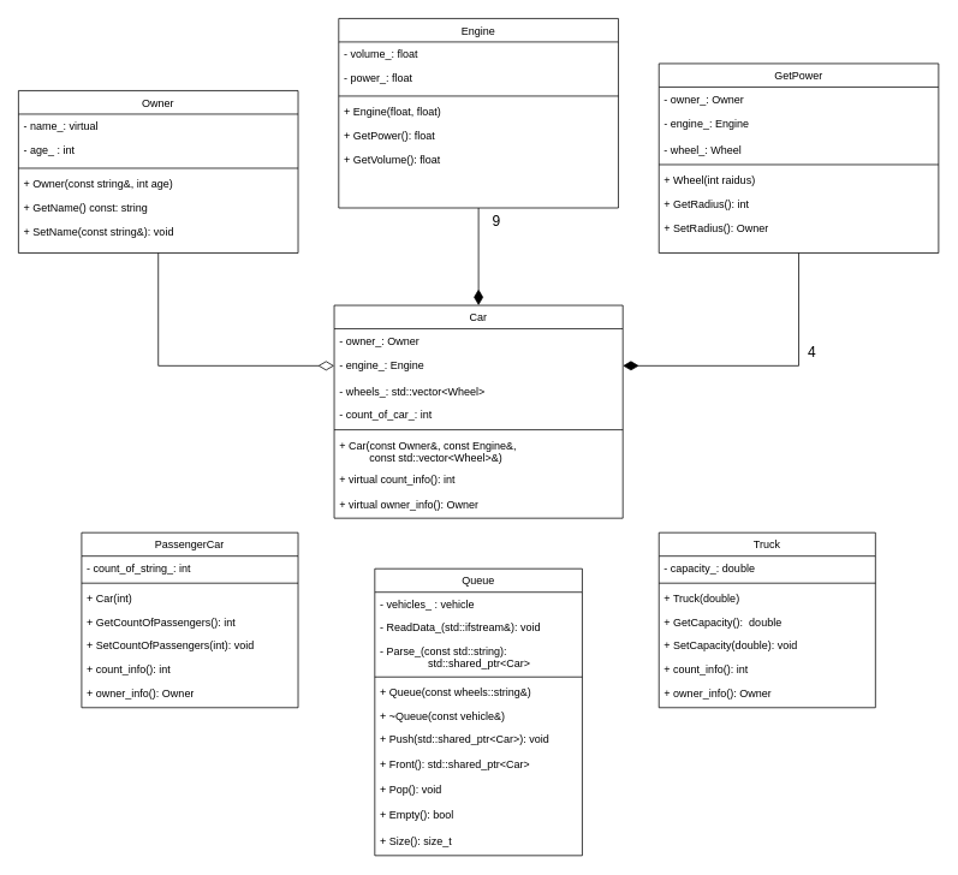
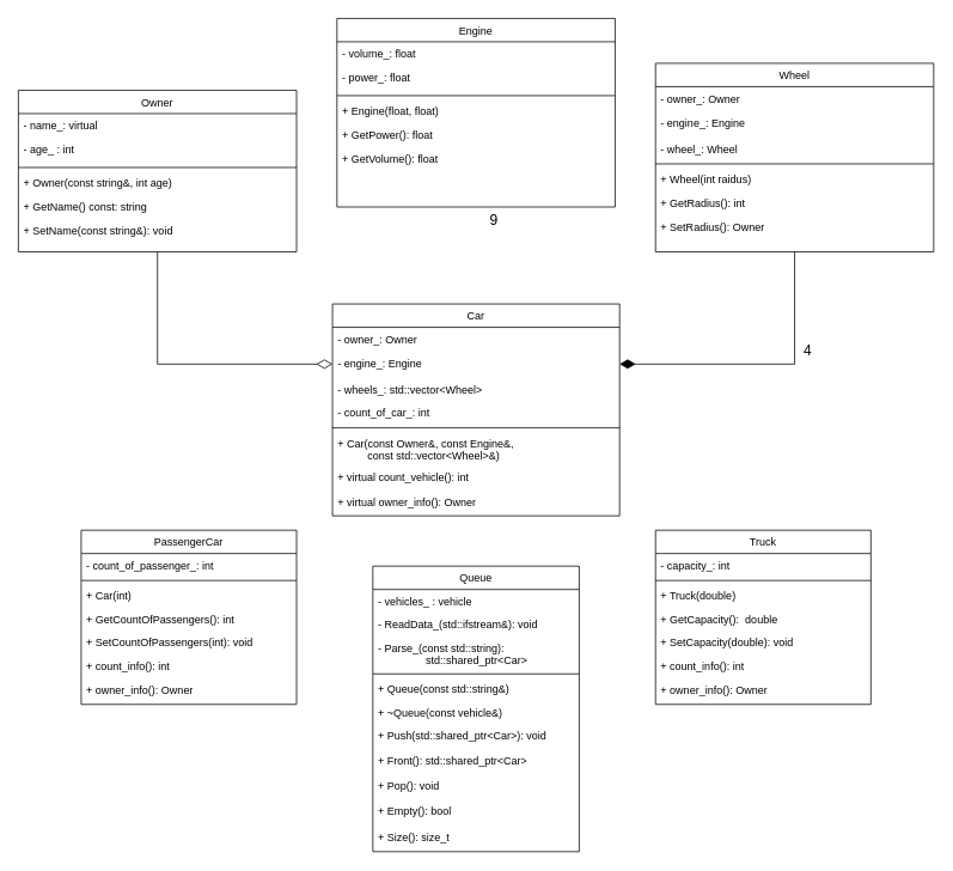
  <mxCell id="0" />
  <mxCell id="1" parent="0" />
  <mxCell id="2" value="Car" style="swimlane;fontStyle=0;align=center;verticalAlign=top;childLayout=stackLayout;horizontal=1;startSize=26;horizontalStack=0;resizeParent=1;resizeLast=0;collapsible=1;marginBottom=0;rounded=0;shadow=0;strokeWidth=1;" parent="1" vertex="1"><mxGeometry x="370" y="338" width="320" height="236" as="geometry"><mxRectangle x="550" y="140" width="160" height="26" as="alternateBounds" /></mxGeometry></mxCell>
  <mxCell id="3" value="- owner_: Owner" style="text;align=left;verticalAlign=top;spacingLeft=4;spacingRight=4;overflow=hidden;rotatable=0;points=[[0,0.5],[1,0.5]];portConstraint=eastwest;" parent="2" vertex="1"><mxGeometry y="26" width="320" height="26" as="geometry" /></mxCell>
  <mxCell id="4" value="- engine_: Engine" style="text;strokeColor=none;fillColor=none;align=left;verticalAlign=middle;spacingLeft=4;spacingRight=4;overflow=hidden;points=[[0,0.5],[1,0.5]];portConstraint=eastwest;rotatable=0;whiteSpace=wrap;html=1;" parent="2" vertex="1"><mxGeometry y="52" width="320" height="30" as="geometry" /></mxCell>
  <mxCell id="5" value="- wheels_: std::vector&lt;Wheel&gt;" style="text;align=left;verticalAlign=top;spacingLeft=4;spacingRight=4;overflow=hidden;rotatable=0;points=[[0,0.5],[1,0.5]];portConstraint=eastwest;rounded=0;shadow=0;html=0;" parent="2" vertex="1"><mxGeometry y="82" width="320" height="26" as="geometry" /></mxCell>
  <mxCell id="6" value="- count_of_car_: int" style="text;align=left;verticalAlign=top;spacingLeft=4;spacingRight=4;overflow=hidden;rotatable=0;points=[[0,0.5],[1,0.5]];portConstraint=eastwest;rounded=0;shadow=0;html=0;" vertex="1" parent="2"><mxGeometry y="108" width="320" height="26" as="geometry" /></mxCell>
  <mxCell id="7" value="" style="line;html=1;strokeWidth=1;align=left;verticalAlign=middle;spacingTop=-1;spacingLeft=3;spacingRight=3;rotatable=0;labelPosition=right;points=[];portConstraint=eastwest;" parent="2" vertex="1"><mxGeometry y="134" width="320" height="8" as="geometry" /></mxCell>
  <mxCell id="8" value="+ Car(const Owner&amp;, const Engine&amp;, &#10;          const std::vector&lt;Wheel&gt;&amp;)" style="text;align=left;verticalAlign=top;spacingLeft=4;spacingRight=4;overflow=hidden;rotatable=0;points=[[0,0.5],[1,0.5]];portConstraint=eastwest;" parent="2" vertex="1"><mxGeometry y="142" width="320" height="38" as="geometry" /></mxCell>
- <mxCell id="9" value="+ virtual count_info(): int" style="text;align=left;verticalAlign=top;spacingLeft=4;spacingRight=4;overflow=hidden;rotatable=0;points=[[0,0.5],[1,0.5]];portConstraint=eastwest;" parent="2" vertex="1"><mxGeometry y="180" width="320" height="26" as="geometry" /></mxCell>
+ <mxCell id="9" value="+ virtual count_vehicle(): int" style="text;align=left;verticalAlign=top;spacingLeft=4;spacingRight=4;overflow=hidden;rotatable=0;points=[[0,0.5],[1,0.5]];portConstraint=eastwest;" parent="2" vertex="1"><mxGeometry y="180" width="320" height="26" as="geometry" /></mxCell>
  <mxCell id="10" value="+ virtual owner_info(): Owner" style="text;strokeColor=none;fillColor=none;align=left;verticalAlign=middle;spacingLeft=4;spacingRight=4;overflow=hidden;points=[[0,0.5],[1,0.5]];portConstraint=eastwest;rotatable=0;whiteSpace=wrap;html=1;" parent="2" vertex="1"><mxGeometry y="206" width="320" height="30" as="geometry" /></mxCell>
  <mxCell id="11" value="PassengerCar" style="swimlane;fontStyle=0;align=center;verticalAlign=top;childLayout=stackLayout;horizontal=1;startSize=26;horizontalStack=0;resizeParent=1;resizeLast=0;collapsible=1;marginBottom=0;rounded=0;shadow=0;strokeWidth=1;" parent="1" vertex="1"><mxGeometry x="90" y="590" width="240" height="194" as="geometry"><mxRectangle x="550" y="140" width="160" height="26" as="alternateBounds" /></mxGeometry></mxCell>
- <mxCell id="12" value="- count_of_string_: int" style="text;align=left;verticalAlign=top;spacingLeft=4;spacingRight=4;overflow=hidden;rotatable=0;points=[[0,0.5],[1,0.5]];portConstraint=eastwest;" parent="11" vertex="1"><mxGeometry y="26" width="240" height="26" as="geometry" /></mxCell>
+ <mxCell id="12" value="- count_of_passenger_: int" style="text;align=left;verticalAlign=top;spacingLeft=4;spacingRight=4;overflow=hidden;rotatable=0;points=[[0,0.5],[1,0.5]];portConstraint=eastwest;" parent="11" vertex="1"><mxGeometry y="26" width="240" height="26" as="geometry" /></mxCell>
  <mxCell id="13" value="" style="line;html=1;strokeWidth=1;align=left;verticalAlign=middle;spacingTop=-1;spacingLeft=3;spacingRight=3;rotatable=0;labelPosition=right;points=[];portConstraint=eastwest;" parent="11" vertex="1"><mxGeometry y="52" width="240" height="8" as="geometry" /></mxCell>
  <mxCell id="14" value="+ Car(int)" style="text;align=left;verticalAlign=top;spacingLeft=4;spacingRight=4;overflow=hidden;rotatable=0;points=[[0,0.5],[1,0.5]];portConstraint=eastwest;" parent="11" vertex="1"><mxGeometry y="60" width="240" height="26" as="geometry" /></mxCell>
  <mxCell id="15" value="+ GetCountOfPassengers(): int" style="text;align=left;verticalAlign=top;spacingLeft=4;spacingRight=4;overflow=hidden;rotatable=0;points=[[0,0.5],[1,0.5]];portConstraint=eastwest;" vertex="1" parent="11"><mxGeometry y="86" width="240" height="26" as="geometry" /></mxCell>
  <mxCell id="16" value="+ SetCountOfPassengers(int): void" style="text;align=left;verticalAlign=top;spacingLeft=4;spacingRight=4;overflow=hidden;rotatable=0;points=[[0,0.5],[1,0.5]];portConstraint=eastwest;" vertex="1" parent="11"><mxGeometry y="112" width="240" height="26" as="geometry" /></mxCell>
  <mxCell id="17" value="+ count_info(): int" style="text;align=left;verticalAlign=top;spacingLeft=4;spacingRight=4;overflow=hidden;rotatable=0;points=[[0,0.5],[1,0.5]];portConstraint=eastwest;" parent="11" vertex="1"><mxGeometry y="138" width="240" height="26" as="geometry" /></mxCell>
  <mxCell id="18" value="+ owner_info(): Owner" style="text;strokeColor=none;fillColor=none;align=left;verticalAlign=middle;spacingLeft=4;spacingRight=4;overflow=hidden;points=[[0,0.5],[1,0.5]];portConstraint=eastwest;rotatable=0;whiteSpace=wrap;html=1;" parent="11" vertex="1"><mxGeometry y="164" width="240" height="30" as="geometry" /></mxCell>
  <mxCell id="19" value="Queue" style="swimlane;fontStyle=0;align=center;verticalAlign=top;childLayout=stackLayout;horizontal=1;startSize=26;horizontalStack=0;resizeParent=1;resizeLast=0;collapsible=1;marginBottom=0;rounded=0;shadow=0;strokeWidth=1;" parent="1" vertex="1"><mxGeometry x="415" y="630" width="230" height="318" as="geometry"><mxRectangle x="550" y="140" width="160" height="26" as="alternateBounds" /></mxGeometry></mxCell>
  <mxCell id="20" value="- vehicles_ : vehicle" style="text;align=left;verticalAlign=top;spacingLeft=4;spacingRight=4;overflow=hidden;rotatable=0;points=[[0,0.5],[1,0.5]];portConstraint=eastwest;" parent="19" vertex="1"><mxGeometry y="26" width="230" height="26" as="geometry" /></mxCell>
  <mxCell id="21" value="- ReadData_(std::ifstream&amp;): void" style="text;align=left;verticalAlign=top;spacingLeft=4;spacingRight=4;overflow=hidden;rotatable=0;points=[[0,0.5],[1,0.5]];portConstraint=eastwest;" vertex="1" parent="19"><mxGeometry y="52" width="230" height="26" as="geometry" /></mxCell>
  <mxCell id="22" value="- Parse_(const std::string): &#10;                std::shared_ptr&lt;Car&gt;" style="text;align=left;verticalAlign=top;spacingLeft=4;spacingRight=4;overflow=hidden;rotatable=0;points=[[0,0.5],[1,0.5]];portConstraint=eastwest;" vertex="1" parent="19"><mxGeometry y="78" width="230" height="38" as="geometry" /></mxCell>
  <mxCell id="23" value="" style="line;html=1;strokeWidth=1;align=left;verticalAlign=middle;spacingTop=-1;spacingLeft=3;spacingRight=3;rotatable=0;labelPosition=right;points=[];portConstraint=eastwest;" parent="19" vertex="1"><mxGeometry y="116" width="230" height="8" as="geometry" /></mxCell>
- <mxCell id="24" value="+ Queue(const wheels::string&amp;)" style="text;align=left;verticalAlign=top;spacingLeft=4;spacingRight=4;overflow=hidden;rotatable=0;points=[[0,0.5],[1,0.5]];portConstraint=eastwest;" vertex="1" parent="19"><mxGeometry y="124" width="230" height="26" as="geometry" /></mxCell>
+ <mxCell id="24" value="+ Queue(const std::string&amp;)" style="text;align=left;verticalAlign=top;spacingLeft=4;spacingRight=4;overflow=hidden;rotatable=0;points=[[0,0.5],[1,0.5]];portConstraint=eastwest;" vertex="1" parent="19"><mxGeometry y="124" width="230" height="26" as="geometry" /></mxCell>
  <mxCell id="25" value="+ ~Queue(const vehicle&amp;)" style="text;align=left;verticalAlign=top;spacingLeft=4;spacingRight=4;overflow=hidden;rotatable=0;points=[[0,0.5],[1,0.5]];portConstraint=eastwest;" vertex="1" parent="19"><mxGeometry y="150" width="230" height="26" as="geometry" /></mxCell>
  <mxCell id="26" value="+ Push(std::shared_ptr&lt;Car&gt;): void" style="text;align=left;verticalAlign=top;spacingLeft=4;spacingRight=4;overflow=hidden;rotatable=0;points=[[0,0.5],[1,0.5]];portConstraint=eastwest;" parent="19" vertex="1"><mxGeometry y="176" width="230" height="26" as="geometry" /></mxCell>
  <mxCell id="27" value="+ F&lt;span style=&quot;background-color: transparent; color: light-dark(rgb(0, 0, 0), rgb(255, 255, 255));&quot;&gt;ront(): std::shared_ptr&amp;lt;Car&amp;gt;&lt;/span&gt;" style="text;strokeColor=none;fillColor=none;align=left;verticalAlign=middle;spacingLeft=4;spacingRight=4;overflow=hidden;points=[[0,0.5],[1,0.5]];portConstraint=eastwest;rotatable=0;whiteSpace=wrap;html=1;" vertex="1" parent="19"><mxGeometry y="202" width="230" height="30" as="geometry" /></mxCell>
  <mxCell id="28" value="+ Pop(): void" style="text;align=left;verticalAlign=top;spacingLeft=4;spacingRight=4;overflow=hidden;rotatable=0;points=[[0,0.5],[1,0.5]];portConstraint=eastwest;" parent="19" vertex="1"><mxGeometry y="232" width="230" height="26" as="geometry" /></mxCell>
  <mxCell id="29" value="+ Empty(): bool" style="text;strokeColor=none;fillColor=none;align=left;verticalAlign=middle;spacingLeft=4;spacingRight=4;overflow=hidden;points=[[0,0.5],[1,0.5]];portConstraint=eastwest;rotatable=0;whiteSpace=wrap;html=1;" vertex="1" parent="19"><mxGeometry y="258" width="230" height="30" as="geometry" /></mxCell>
  <mxCell id="30" value="+ Size(): size_t" style="text;strokeColor=none;fillColor=none;align=left;verticalAlign=middle;spacingLeft=4;spacingRight=4;overflow=hidden;points=[[0,0.5],[1,0.5]];portConstraint=eastwest;rotatable=0;whiteSpace=wrap;html=1;" parent="19" vertex="1"><mxGeometry y="288" width="230" height="30" as="geometry" /></mxCell>
  <mxCell id="31" value="Truck" style="swimlane;fontStyle=0;align=center;verticalAlign=top;childLayout=stackLayout;horizontal=1;startSize=26;horizontalStack=0;resizeParent=1;resizeLast=0;collapsible=1;marginBottom=0;rounded=0;shadow=0;strokeWidth=1;" parent="1" vertex="1"><mxGeometry x="730" y="590" width="240" height="194" as="geometry"><mxRectangle x="550" y="140" width="160" height="26" as="alternateBounds" /></mxGeometry></mxCell>
- <mxCell id="32" value="- capacity_: double" style="text;align=left;verticalAlign=top;spacingLeft=4;spacingRight=4;overflow=hidden;rotatable=0;points=[[0,0.5],[1,0.5]];portConstraint=eastwest;" parent="31" vertex="1"><mxGeometry y="26" width="240" height="26" as="geometry" /></mxCell>
+ <mxCell id="32" value="- capacity_: int" style="text;align=left;verticalAlign=top;spacingLeft=4;spacingRight=4;overflow=hidden;rotatable=0;points=[[0,0.5],[1,0.5]];portConstraint=eastwest;" parent="31" vertex="1"><mxGeometry y="26" width="240" height="26" as="geometry" /></mxCell>
  <mxCell id="33" value="" style="line;html=1;strokeWidth=1;align=left;verticalAlign=middle;spacingTop=-1;spacingLeft=3;spacingRight=3;rotatable=0;labelPosition=right;points=[];portConstraint=eastwest;" parent="31" vertex="1"><mxGeometry y="52" width="240" height="8" as="geometry" /></mxCell>
  <mxCell id="34" value="+ Truck(double)" style="text;align=left;verticalAlign=top;spacingLeft=4;spacingRight=4;overflow=hidden;rotatable=0;points=[[0,0.5],[1,0.5]];portConstraint=eastwest;" parent="31" vertex="1"><mxGeometry y="60" width="240" height="26" as="geometry" /></mxCell>
  <mxCell id="35" value="+ GetCapacity():  double" style="text;align=left;verticalAlign=top;spacingLeft=4;spacingRight=4;overflow=hidden;rotatable=0;points=[[0,0.5],[1,0.5]];portConstraint=eastwest;" vertex="1" parent="31"><mxGeometry y="86" width="240" height="26" as="geometry" /></mxCell>
  <mxCell id="36" value="+ SetCapacity(double): void" style="text;align=left;verticalAlign=top;spacingLeft=4;spacingRight=4;overflow=hidden;rotatable=0;points=[[0,0.5],[1,0.5]];portConstraint=eastwest;" vertex="1" parent="31"><mxGeometry y="112" width="240" height="26" as="geometry" /></mxCell>
  <mxCell id="37" value="+ count_info(): int" style="text;align=left;verticalAlign=top;spacingLeft=4;spacingRight=4;overflow=hidden;rotatable=0;points=[[0,0.5],[1,0.5]];portConstraint=eastwest;" parent="31" vertex="1"><mxGeometry y="138" width="240" height="26" as="geometry" /></mxCell>
  <mxCell id="38" value="+ owner_info(): Owner" style="text;strokeColor=none;fillColor=none;align=left;verticalAlign=middle;spacingLeft=4;spacingRight=4;overflow=hidden;points=[[0,0.5],[1,0.5]];portConstraint=eastwest;rotatable=0;whiteSpace=wrap;html=1;" parent="31" vertex="1"><mxGeometry y="164" width="240" height="30" as="geometry" /></mxCell>
  <mxCell id="39" style="edgeStyle=orthogonalEdgeStyle;rounded=0;orthogonalLoop=1;jettySize=auto;html=1;entryX=0;entryY=0.5;entryDx=0;entryDy=0;endArrow=diamondThin;endFill=0;endSize=15;" parent="1" source="40" target="4" edge="1"><mxGeometry relative="1" as="geometry" /></mxCell>
  <mxCell id="40" value="Owner" style="swimlane;fontStyle=0;align=center;verticalAlign=top;childLayout=stackLayout;horizontal=1;startSize=26;horizontalStack=0;resizeParent=1;resizeLast=0;collapsible=1;marginBottom=0;rounded=0;shadow=0;strokeWidth=1;" parent="1" vertex="1"><mxGeometry x="20" y="100" width="310" height="180" as="geometry"><mxRectangle x="550" y="140" width="160" height="26" as="alternateBounds" /></mxGeometry></mxCell>
  <mxCell id="41" value="- name_: virtual" style="text;align=left;verticalAlign=top;spacingLeft=4;spacingRight=4;overflow=hidden;rotatable=0;points=[[0,0.5],[1,0.5]];portConstraint=eastwest;" parent="40" vertex="1"><mxGeometry y="26" width="310" height="26" as="geometry" /></mxCell>
  <mxCell id="42" value="- age_ : int" style="text;strokeColor=none;fillColor=none;align=left;verticalAlign=middle;spacingLeft=4;spacingRight=4;overflow=hidden;points=[[0,0.5],[1,0.5]];portConstraint=eastwest;rotatable=0;whiteSpace=wrap;html=1;" parent="40" vertex="1"><mxGeometry y="52" width="310" height="30" as="geometry" /></mxCell>
  <mxCell id="43" value="" style="line;html=1;strokeWidth=1;align=left;verticalAlign=middle;spacingTop=-1;spacingLeft=3;spacingRight=3;rotatable=0;labelPosition=right;points=[];portConstraint=eastwest;" parent="40" vertex="1"><mxGeometry y="82" width="310" height="8" as="geometry" /></mxCell>
  <mxCell id="44" value="+ Owner(const string&amp;, int age)" style="text;align=left;verticalAlign=top;spacingLeft=4;spacingRight=4;overflow=hidden;rotatable=0;points=[[0,0.5],[1,0.5]];portConstraint=eastwest;" parent="40" vertex="1"><mxGeometry y="90" width="310" height="26" as="geometry" /></mxCell>
  <mxCell id="45" value="+ GetName() const: string" style="text;align=left;verticalAlign=top;spacingLeft=4;spacingRight=4;overflow=hidden;rotatable=0;points=[[0,0.5],[1,0.5]];portConstraint=eastwest;" parent="40" vertex="1"><mxGeometry y="116" width="310" height="26" as="geometry" /></mxCell>
  <mxCell id="46" value="+ SetName(const string&amp;amp;): void" style="text;strokeColor=none;fillColor=none;align=left;verticalAlign=middle;spacingLeft=4;spacingRight=4;overflow=hidden;points=[[0,0.5],[1,0.5]];portConstraint=eastwest;rotatable=0;whiteSpace=wrap;html=1;" parent="40" vertex="1"><mxGeometry y="142" width="310" height="30" as="geometry" /></mxCell>
- <mxCell id="47" style="edgeStyle=orthogonalEdgeStyle;rounded=0;orthogonalLoop=1;jettySize=auto;html=1;exitX=0.5;exitY=1;exitDx=0;exitDy=0;entryX=0.5;entryY=0;entryDx=0;entryDy=0;endArrow=diamondThin;endFill=1;endSize=15;" parent="1" source="48" target="2" edge="1"><mxGeometry relative="1" as="geometry" /></mxCell>
  <mxCell id="48" value="Engine" style="swimlane;fontStyle=0;align=center;verticalAlign=top;childLayout=stackLayout;horizontal=1;startSize=26;horizontalStack=0;resizeParent=1;resizeLast=0;collapsible=1;marginBottom=0;rounded=0;shadow=0;strokeWidth=1;" parent="1" vertex="1"><mxGeometry x="375" y="20" width="310" height="210" as="geometry"><mxRectangle x="550" y="140" width="160" height="26" as="alternateBounds" /></mxGeometry></mxCell>
  <mxCell id="49" value="- volume_: float" style="text;align=left;verticalAlign=top;spacingLeft=4;spacingRight=4;overflow=hidden;rotatable=0;points=[[0,0.5],[1,0.5]];portConstraint=eastwest;" parent="48" vertex="1"><mxGeometry y="26" width="310" height="26" as="geometry" /></mxCell>
  <mxCell id="50" value="- power_: float" style="text;strokeColor=none;fillColor=none;align=left;verticalAlign=middle;spacingLeft=4;spacingRight=4;overflow=hidden;points=[[0,0.5],[1,0.5]];portConstraint=eastwest;rotatable=0;whiteSpace=wrap;html=1;" parent="48" vertex="1"><mxGeometry y="52" width="310" height="30" as="geometry" /></mxCell>
  <mxCell id="51" value="" style="line;html=1;strokeWidth=1;align=left;verticalAlign=middle;spacingTop=-1;spacingLeft=3;spacingRight=3;rotatable=0;labelPosition=right;points=[];portConstraint=eastwest;" parent="48" vertex="1"><mxGeometry y="82" width="310" height="8" as="geometry" /></mxCell>
  <mxCell id="52" value="+ Engine(float, float)" style="text;align=left;verticalAlign=top;spacingLeft=4;spacingRight=4;overflow=hidden;rotatable=0;points=[[0,0.5],[1,0.5]];portConstraint=eastwest;" parent="48" vertex="1"><mxGeometry y="90" width="310" height="26" as="geometry" /></mxCell>
  <mxCell id="53" value="+ GetPower(): float" style="text;align=left;verticalAlign=top;spacingLeft=4;spacingRight=4;overflow=hidden;rotatable=0;points=[[0,0.5],[1,0.5]];portConstraint=eastwest;" parent="48" vertex="1"><mxGeometry y="116" width="310" height="26" as="geometry" /></mxCell>
  <mxCell id="54" value="+ GetVolume(): float" style="text;strokeColor=none;fillColor=none;align=left;verticalAlign=middle;spacingLeft=4;spacingRight=4;overflow=hidden;points=[[0,0.5],[1,0.5]];portConstraint=eastwest;rotatable=0;whiteSpace=wrap;html=1;" parent="48" vertex="1"><mxGeometry y="142" width="310" height="30" as="geometry" /></mxCell>
  <mxCell id="55" style="edgeStyle=orthogonalEdgeStyle;rounded=0;orthogonalLoop=1;jettySize=auto;html=1;entryX=1;entryY=0.5;entryDx=0;entryDy=0;endArrow=diamondThin;endFill=1;endSize=15;" parent="1" source="56" target="4" edge="1"><mxGeometry relative="1" as="geometry" /></mxCell>
- <mxCell id="56" value="GetPower" style="swimlane;fontStyle=0;align=center;verticalAlign=top;childLayout=stackLayout;horizontal=1;startSize=26;horizontalStack=0;resizeParent=1;resizeLast=0;collapsible=1;marginBottom=0;rounded=0;shadow=0;strokeWidth=1;" parent="1" vertex="1"><mxGeometry x="730" y="70" width="310" height="210" as="geometry"><mxRectangle x="550" y="140" width="160" height="26" as="alternateBounds" /></mxGeometry></mxCell>
+ <mxCell id="56" value="Wheel" style="swimlane;fontStyle=0;align=center;verticalAlign=top;childLayout=stackLayout;horizontal=1;startSize=26;horizontalStack=0;resizeParent=1;resizeLast=0;collapsible=1;marginBottom=0;rounded=0;shadow=0;strokeWidth=1;" parent="1" vertex="1"><mxGeometry x="730" y="70" width="310" height="210" as="geometry"><mxRectangle x="550" y="140" width="160" height="26" as="alternateBounds" /></mxGeometry></mxCell>
  <mxCell id="57" value="- owner_: Owner" style="text;align=left;verticalAlign=top;spacingLeft=4;spacingRight=4;overflow=hidden;rotatable=0;points=[[0,0.5],[1,0.5]];portConstraint=eastwest;" parent="56" vertex="1"><mxGeometry y="26" width="310" height="26" as="geometry" /></mxCell>
  <mxCell id="58" value="- engine_: Engine" style="text;strokeColor=none;fillColor=none;align=left;verticalAlign=middle;spacingLeft=4;spacingRight=4;overflow=hidden;points=[[0,0.5],[1,0.5]];portConstraint=eastwest;rotatable=0;whiteSpace=wrap;html=1;" parent="56" vertex="1"><mxGeometry y="52" width="310" height="30" as="geometry" /></mxCell>
  <mxCell id="59" value="- wheel_: Wheel" style="text;align=left;verticalAlign=top;spacingLeft=4;spacingRight=4;overflow=hidden;rotatable=0;points=[[0,0.5],[1,0.5]];portConstraint=eastwest;rounded=0;shadow=0;html=0;" parent="56" vertex="1"><mxGeometry y="82" width="310" height="26" as="geometry" /></mxCell>
  <mxCell id="60" value="" style="line;html=1;strokeWidth=1;align=left;verticalAlign=middle;spacingTop=-1;spacingLeft=3;spacingRight=3;rotatable=0;labelPosition=right;points=[];portConstraint=eastwest;" parent="56" vertex="1"><mxGeometry y="108" width="310" height="8" as="geometry" /></mxCell>
  <mxCell id="61" value="+ Wheel(int raidus)" style="text;align=left;verticalAlign=top;spacingLeft=4;spacingRight=4;overflow=hidden;rotatable=0;points=[[0,0.5],[1,0.5]];portConstraint=eastwest;" parent="56" vertex="1"><mxGeometry y="116" width="310" height="26" as="geometry" /></mxCell>
  <mxCell id="62" value="+ GetRadius(): int" style="text;align=left;verticalAlign=top;spacingLeft=4;spacingRight=4;overflow=hidden;rotatable=0;points=[[0,0.5],[1,0.5]];portConstraint=eastwest;" parent="56" vertex="1"><mxGeometry y="142" width="310" height="26" as="geometry" /></mxCell>
  <mxCell id="63" value="+ SetRadius(): Owner" style="text;strokeColor=none;fillColor=none;align=left;verticalAlign=middle;spacingLeft=4;spacingRight=4;overflow=hidden;points=[[0,0.5],[1,0.5]];portConstraint=eastwest;rotatable=0;whiteSpace=wrap;html=1;" parent="56" vertex="1"><mxGeometry y="168" width="310" height="30" as="geometry" /></mxCell>
  <mxCell id="64" value="&lt;font style=&quot;font-size: 16px;&quot;&gt;9&lt;/font&gt;" style="text;html=1;align=center;verticalAlign=middle;whiteSpace=wrap;rounded=0;" vertex="1" parent="1"><mxGeometry x="520" y="230" width="60" height="30" as="geometry" /></mxCell>
  <mxCell id="65" value="&lt;font style=&quot;font-size: 16px;&quot;&gt;4&lt;/font&gt;" style="text;html=1;align=center;verticalAlign=middle;whiteSpace=wrap;rounded=0;" vertex="1" parent="1"><mxGeometry x="870" y="375" width="60" height="30" as="geometry" /></mxCell>
